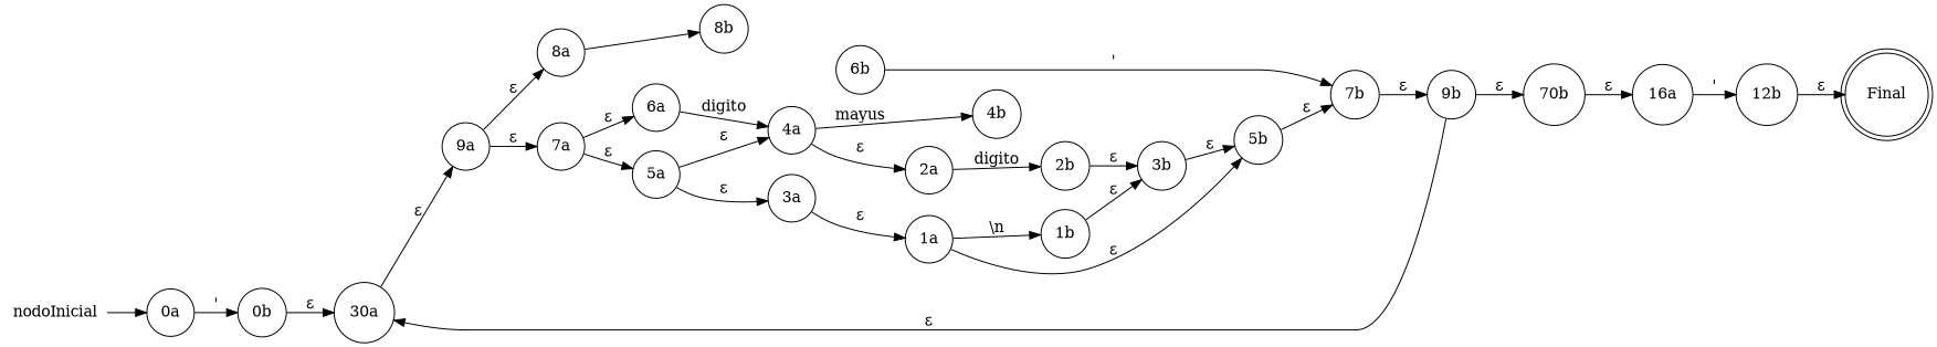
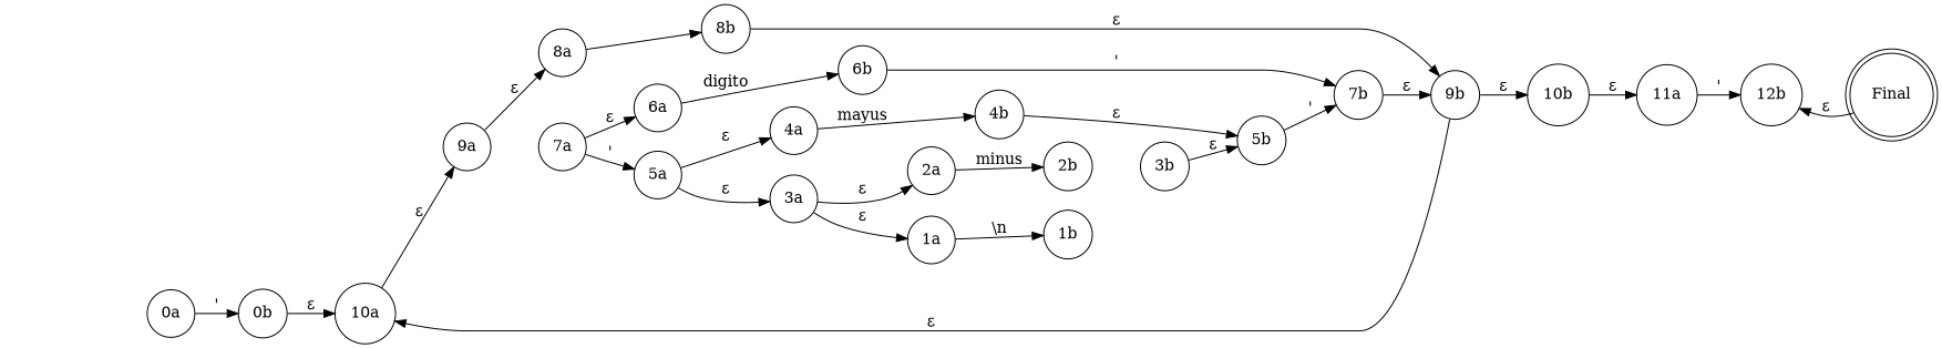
  digraph {
    concentrate=true
    rankdir=LR
    node [shape=circle]
-   nodoInicial [shape=none]
    n2 [label="0a"]
    n3 [label="0b"]
-   n4 [label="30a"]
+   n4 [label="10a"]
    n5 [label="9a"]
    n6 [label="1a"]
    n7 [label="1b"]
    n8 [label="3b"]
    n9 [label="5b"]
    n10 [label="2a"]
    n11 [label="2b"]
    n12 [label="3a"]
    n13 [label="7b"]
    n14 [label="4a"]
    n15 [label="4b"]
    n16 [label="5a"]
    n17 [label="9b"]
    n18 [label="6a"]
    n19 [label="6b"]
    n20 [label="7a"]
-   n21 [label="70b"]
+   n21 [label="10b"]
    n22 [label="8a"]
    n23 [label="8b"]
-   n24 [label="16a"]
+   n24 [label="11a"]
    n25 [label="12b"]
    n26 [label=Final shape=doublecircle]
-   nodoInicial -> n2
    n2 -> n3 [label="'"]
    n3 -> n4 [label="ε"]
    n4 -> n5 [label="ε"]
-   n5 -> n20 [label="ε"]
    n5 -> n22 [label="ε"]
    n6 -> n7 [label="\\n"]
-   n7 -> n8 [label="ε"]
    n8 -> n9 [label="ε"]
-   n9 -> n13 [label="ε"]
-   n10 -> n11 [label=digito]
-   n11 -> n8 [label="ε"]
+   n9 -> n13 [label="'"]
+   n10 -> n11 [label=minus]
    n12 -> n6 [label="ε"]
-   n14 -> n10 [label="ε"]
+   n12 -> n10 [label="ε"]
    n13 -> n17 [label="ε"]
    n14 -> n15 [label=mayus]
-   n6 -> n9 [label="ε"]
+   n15 -> n9 [label="ε"]
    n16 -> n12 [label="ε"]
    n16 -> n14 [label="ε"]
    n17 -> n4 [label="ε"]
    n17 -> n21 [label="ε"]
-   n18 -> n14 [label=digito]
+   n18 -> n19 [label=digito]
    n19 -> n13 [label="'"]
-   n20 -> n16 [label="ε"]
+   n20 -> n16 [label="'"]
    n20 -> n18 [label="ε"]
    n21 -> n24 [label="ε"]
    n22 -> n23 [label=" "]
+   n23 -> n17 [label="ε"]
    n24 -> n25 [label="'"]
-   n25 -> n26 [label="ε"]
+   n26 -> n25 [label="ε"]
  }
